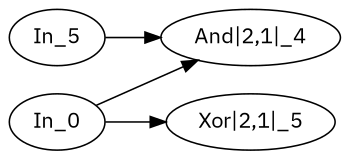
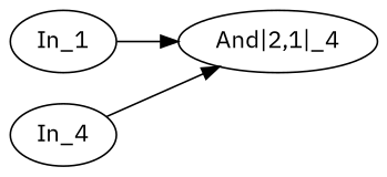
  digraph {
    fontname="IBM Plex Sans"
    rankdir=LR
    node [fontname="IBM Plex Sans"]
    edge [fontname="IBM Plex Sans"]
-   In_0
+   In_0 [label=In_4]
    "And|2,1|_4"
-   "Xor|2,1|_5"
-   In_1 [label=In_5]
+   In_1
    In_0 -> "And|2,1|_4"
-   In_0 -> "Xor|2,1|_5"
    In_1 -> "And|2,1|_4"
  }
